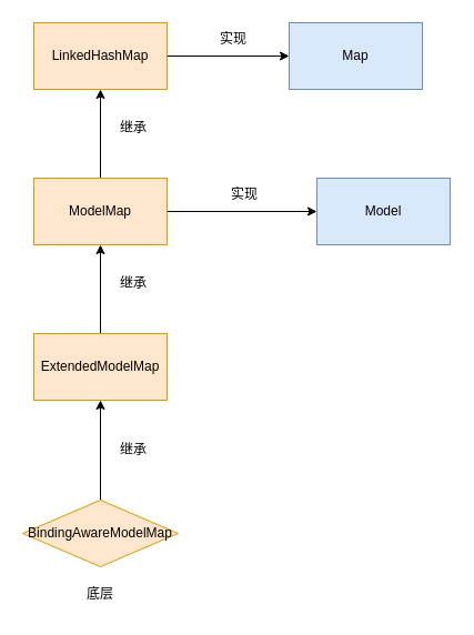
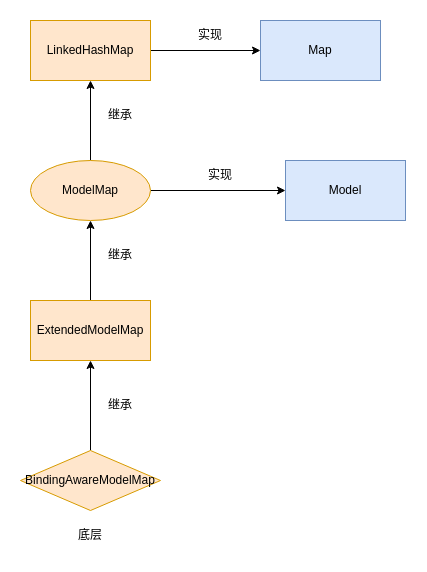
  <mxCell id="0" />
  <mxCell id="1" parent="0" />
  <mxCell id="2" value="" style="edgeStyle=orthogonalEdgeStyle;rounded=0;orthogonalLoop=1;jettySize=auto;html=1;" edge="1" parent="1" source="3" target="11"><mxGeometry relative="1" as="geometry" /></mxCell>
  <mxCell id="3" value="LinkedHashMap" style="rounded=0;whiteSpace=wrap;html=1;fillColor=#ffe6cc;strokeColor=#d79b00;" vertex="1" parent="1"><mxGeometry x="30" y="20" width="120" height="60" as="geometry" /></mxCell>
  <mxCell id="4" value="" style="edgeStyle=orthogonalEdgeStyle;rounded=0;orthogonalLoop=1;jettySize=auto;html=1;" edge="1" parent="1" source="6" target="12"><mxGeometry relative="1" as="geometry" /></mxCell>
  <mxCell id="5" style="edgeStyle=orthogonalEdgeStyle;rounded=0;orthogonalLoop=1;jettySize=auto;html=1;entryX=0.5;entryY=1;entryDx=0;entryDy=0;" edge="1" parent="1" source="6" target="3"><mxGeometry relative="1" as="geometry" /></mxCell>
- <mxCell id="6" value="ModelMap" style="whiteSpace=wrap;html=1;rounded=0;fillColor=#ffe6cc;strokeColor=#d79b00;" vertex="1" parent="1"><mxGeometry x="30" y="160" width="120" height="60" as="geometry" /></mxCell>
+ <mxCell id="6" value="ModelMap" style="ellipse;whiteSpace=wrap;html=1;fillColor=#ffe6cc;strokeColor=#d79b00;" vertex="1" parent="1"><mxGeometry x="30" y="160" width="120" height="60" as="geometry" /></mxCell>
  <mxCell id="7" style="edgeStyle=orthogonalEdgeStyle;rounded=0;orthogonalLoop=1;jettySize=auto;html=1;entryX=0.5;entryY=1;entryDx=0;entryDy=0;" edge="1" parent="1" source="8" target="6"><mxGeometry relative="1" as="geometry" /></mxCell>
  <mxCell id="8" value="ExtendedModelMap" style="whiteSpace=wrap;html=1;rounded=0;fillColor=#ffe6cc;strokeColor=#d79b00;" vertex="1" parent="1"><mxGeometry x="30" y="300" width="120" height="60" as="geometry" /></mxCell>
  <mxCell id="9" style="edgeStyle=orthogonalEdgeStyle;rounded=0;orthogonalLoop=1;jettySize=auto;html=1;exitX=0.5;exitY=0;exitDx=0;exitDy=0;entryX=0.5;entryY=1;entryDx=0;entryDy=0;" edge="1" parent="1" source="10" target="8"><mxGeometry relative="1" as="geometry" /></mxCell>
  <mxCell id="10" value="BindingAwareModelMap" style="rhombus;whiteSpace=wrap;html=1;fillColor=#ffe6cc;strokeColor=#d79b00;" vertex="1" parent="1"><mxGeometry x="20" y="450" width="140" height="60" as="geometry" /></mxCell>
  <mxCell id="11" value="Map" style="whiteSpace=wrap;html=1;rounded=0;fillColor=#dae8fc;strokeColor=#6c8ebf;" vertex="1" parent="1"><mxGeometry x="260" y="20" width="120" height="60" as="geometry" /></mxCell>
  <mxCell id="12" value="Model" style="whiteSpace=wrap;html=1;rounded=0;fillColor=#dae8fc;strokeColor=#6c8ebf;" vertex="1" parent="1"><mxGeometry x="285" y="160" width="120" height="60" as="geometry" /></mxCell>
  <mxCell id="13" value="实现" style="text;strokeColor=none;align=center;fillColor=none;html=1;verticalAlign=middle;whiteSpace=wrap;rounded=0;" vertex="1" parent="1"><mxGeometry x="180" y="20" width="60" height="30" as="geometry" /></mxCell>
  <mxCell id="14" value="实现" style="text;strokeColor=none;align=center;fillColor=none;html=1;verticalAlign=middle;whiteSpace=wrap;rounded=0;" vertex="1" parent="1"><mxGeometry x="190" y="160" width="60" height="30" as="geometry" /></mxCell>
  <mxCell id="15" value="继承" style="text;strokeColor=none;align=center;fillColor=none;html=1;verticalAlign=middle;whiteSpace=wrap;rounded=0;" vertex="1" parent="1"><mxGeometry x="90" y="100" width="60" height="30" as="geometry" /></mxCell>
  <mxCell id="16" value="继承" style="text;strokeColor=none;align=center;fillColor=none;html=1;verticalAlign=middle;whiteSpace=wrap;rounded=0;" vertex="1" parent="1"><mxGeometry x="90" y="240" width="60" height="30" as="geometry" /></mxCell>
  <mxCell id="17" value="继承" style="text;strokeColor=none;align=center;fillColor=none;html=1;verticalAlign=middle;whiteSpace=wrap;rounded=0;" vertex="1" parent="1"><mxGeometry x="90" y="390" width="60" height="30" as="geometry" /></mxCell>
  <mxCell id="18" value="底层" style="text;strokeColor=none;align=center;fillColor=none;html=1;verticalAlign=middle;whiteSpace=wrap;rounded=0;" vertex="1" parent="1"><mxGeometry x="60" y="520" width="60" height="30" as="geometry" /></mxCell>
